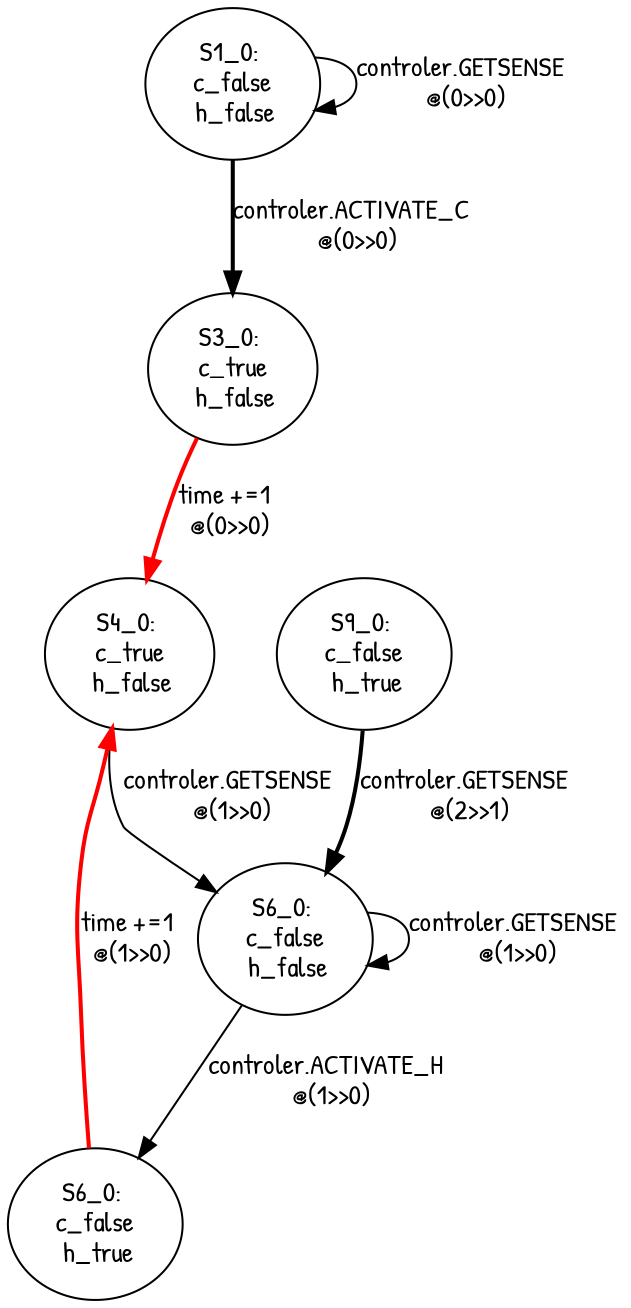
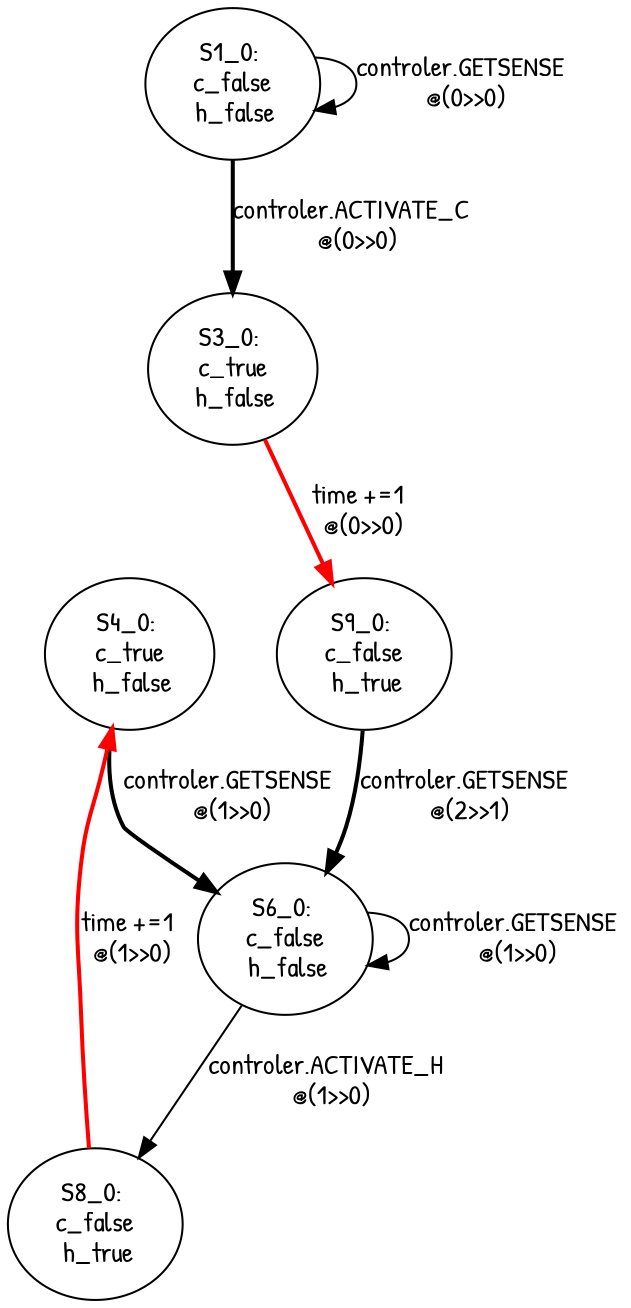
  digraph {
    fontname="Patrick Hand"
    node [fontname="Patrick Hand"]
    edge [fontname="Patrick Hand"]
    n1 [label="S1_0: \n c_false \n h_false"]
    n2 [label="S3_0: \n c_true \n h_false"]
    n3 [label="S4_0: \n c_true \n h_false"]
    n4 [label="S6_0: \n c_false \n h_false"]
-   n5 [label="S6_0: \n c_false \n h_true"]
+   n5 [label="S8_0: \n c_false \n h_true"]
    n6 [label="S9_0: \n c_false \n h_true"]
    n1 -> n1 [label="controler.GETSENSE \n @(0>>0)"]
    n1 -> n2 [label="controler.ACTIVATE_C \n @(0>>0)" style=bold]
-   n2 -> n3 [color=red label="time +=1 \n @(0>>0)" style=bold]
-   n3 -> n4 [label="controler.GETSENSE \n @(1>>0)"]
+   n2 -> n6 [color=red label="time +=1 \n @(0>>0)" style=bold]
+   n3 -> n4 [label="controler.GETSENSE \n @(1>>0)" style=bold]
    n4 -> n4 [label="controler.GETSENSE \n @(1>>0)"]
    n4 -> n5 [label="controler.ACTIVATE_H \n @(1>>0)"]
    n5 -> n3 [color=red label="time +=1 \n @(1>>0)" style=bold]
    n6 -> n4 [label="controler.GETSENSE \n @(2>>1)" style=bold]
  }
